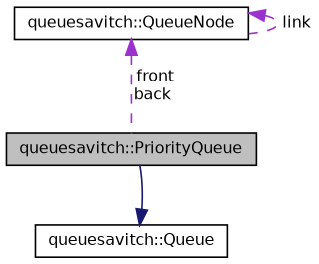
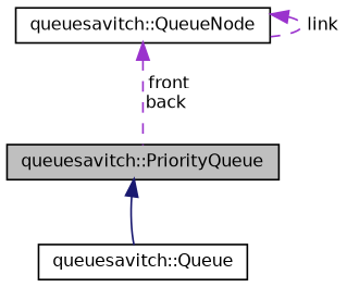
  digraph {
    node [color=black fillcolor=white fontname=Helvetica fontsize=10 shape=record style=filled]
    edge [color=darkorchid3 dir=back fontname=Helvetica fontsize=10 labelfontname=Helvetica labelfontsize=10 style=dashed]
    n1 [fillcolor=grey75 fontcolor=black height=0.2 label="queuesavitch::PriorityQueue" width=0.4]
    n2 [height=0.2 label="queuesavitch::Queue" width=0.4]
    n3 [height=0.2 label="queuesavitch::QueueNode" width=0.4]
-   n2 -> n1 [color=midnightblue style=solid]
+   n1 -> n2 [color=midnightblue style=solid]
    n3 -> n1 [label=" front\nback"]
    n3 -> n3 [label=" link"]
  }
